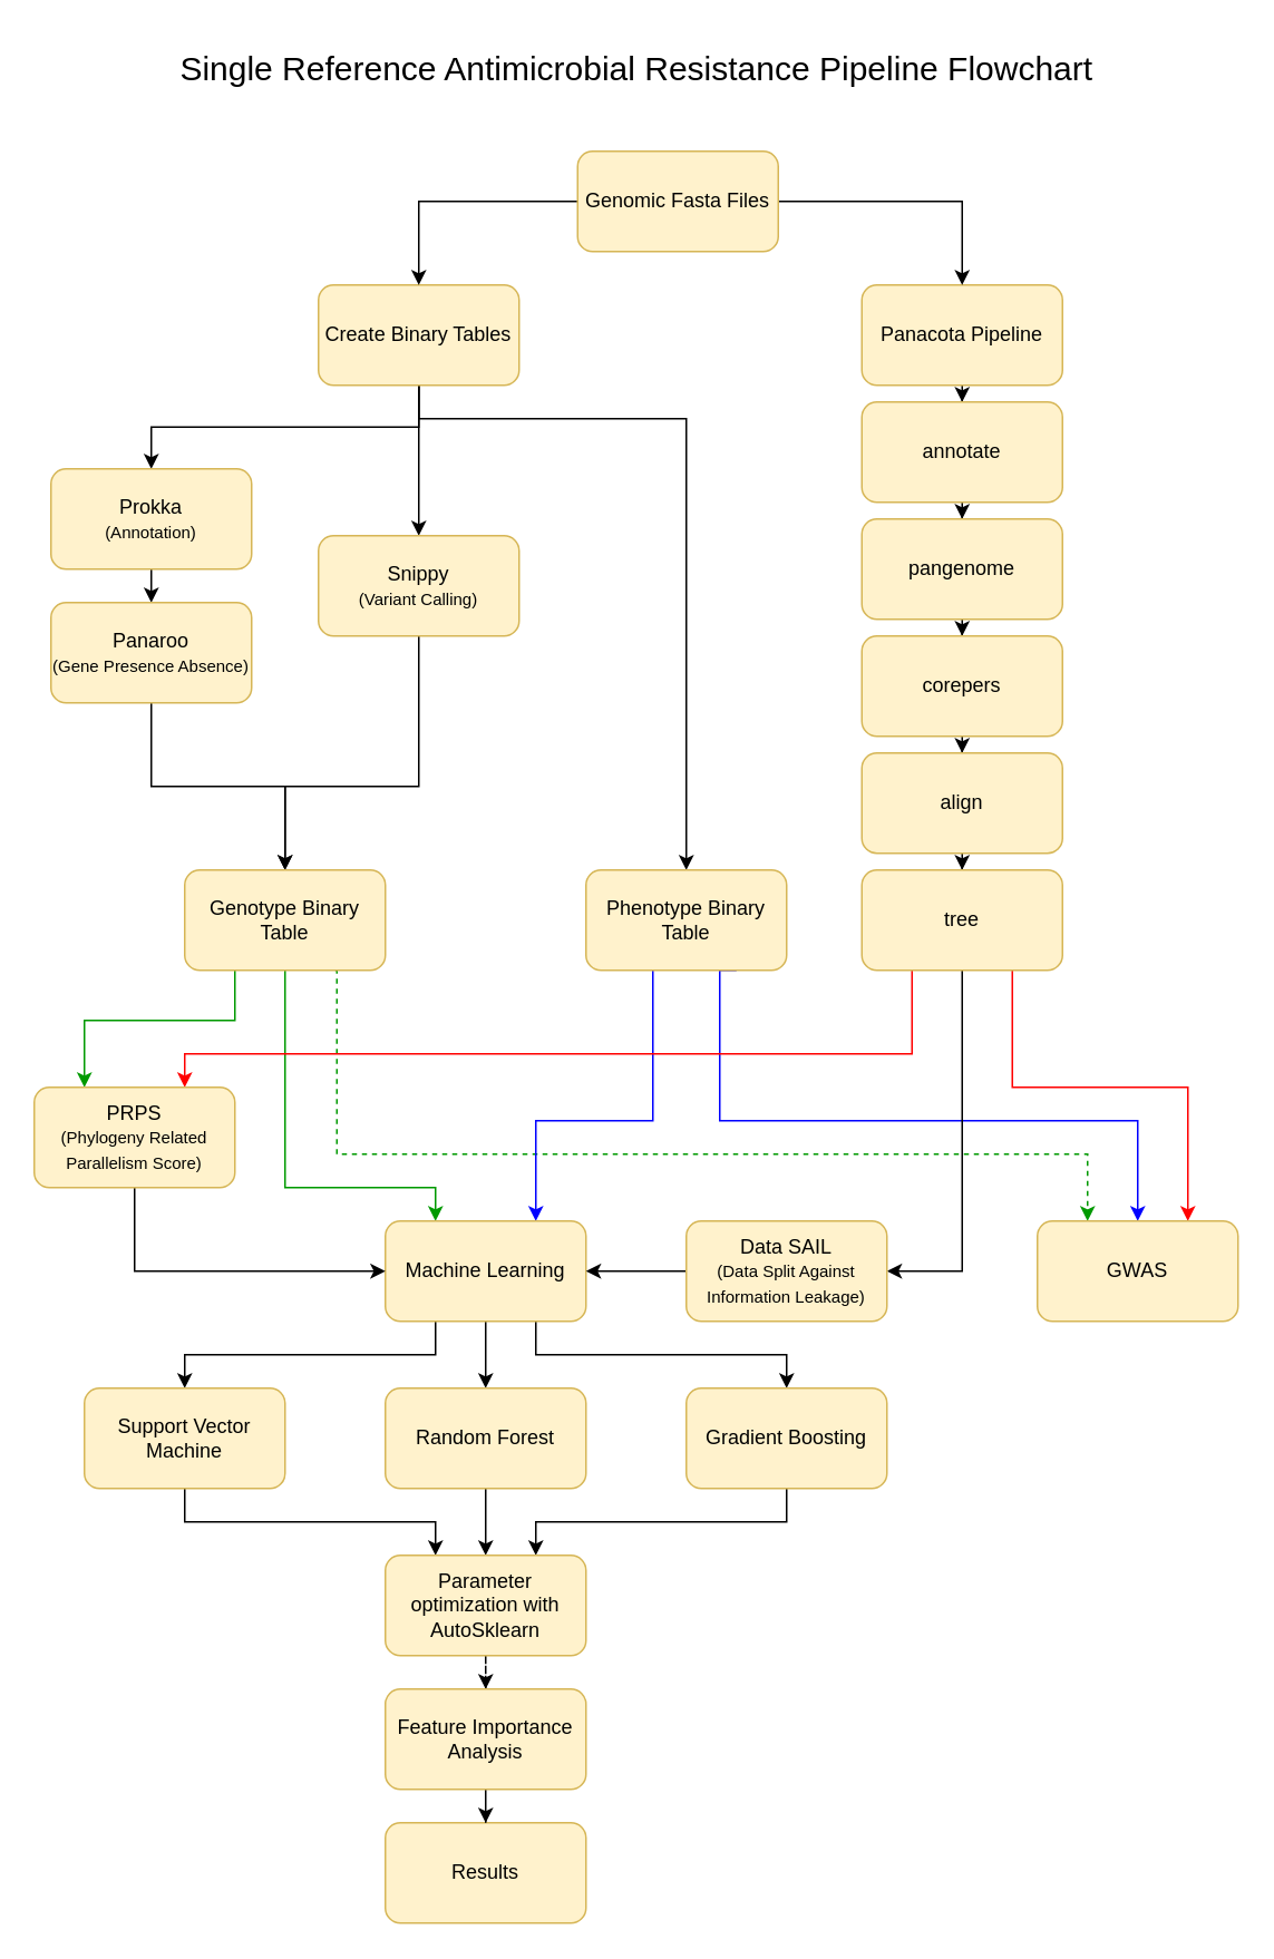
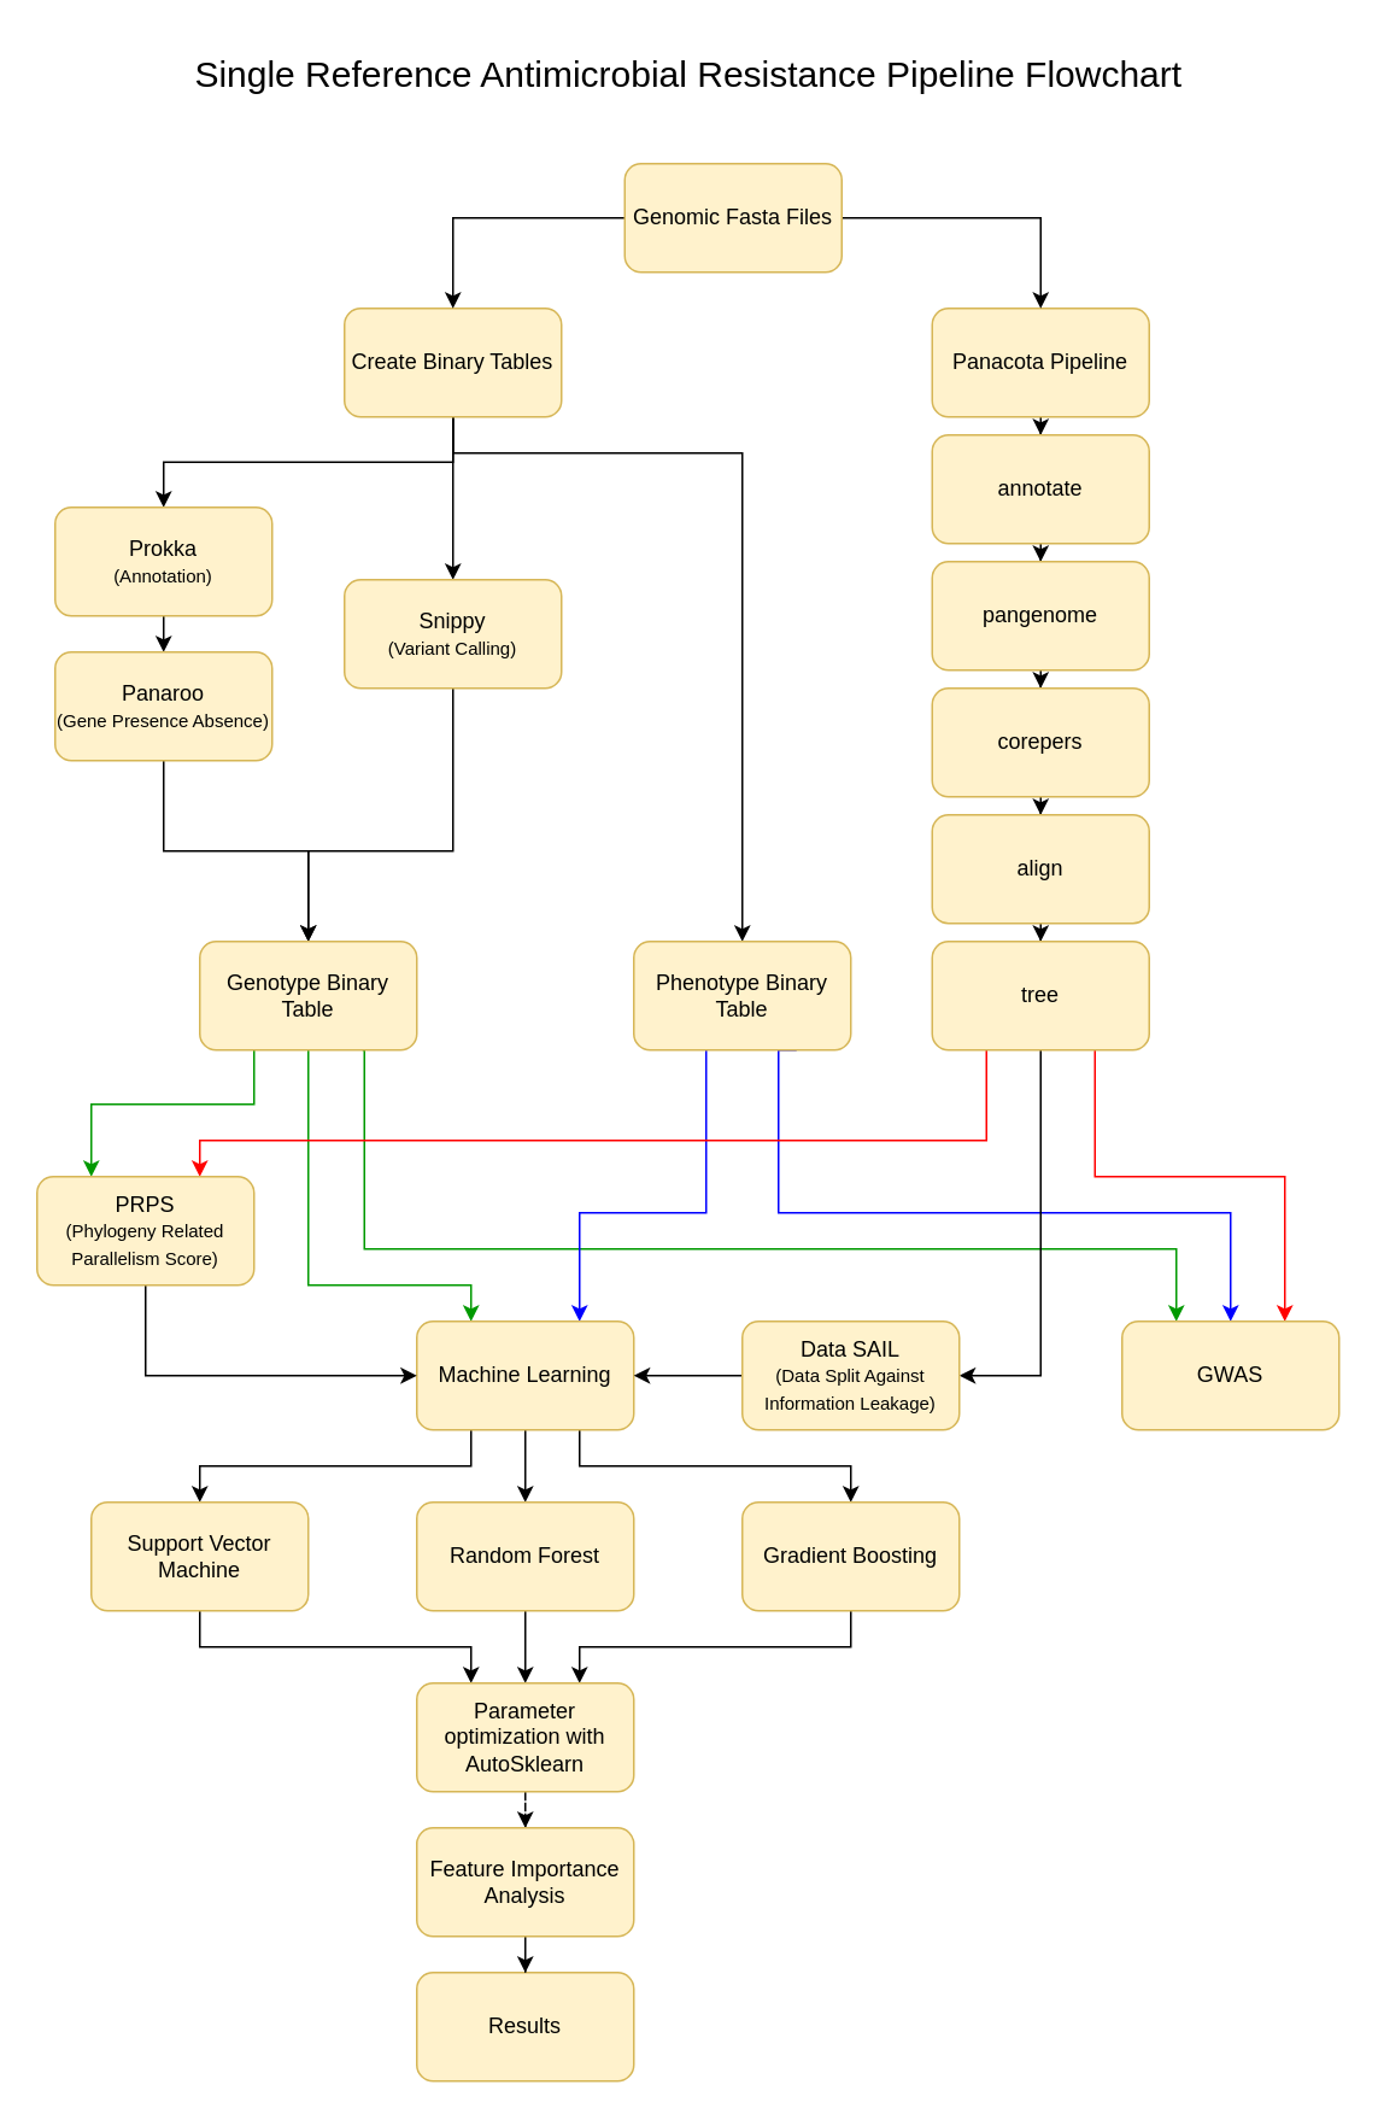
  <mxCell id="0" />
  <mxCell id="1" parent="0" />
  <mxCell id="2" style="edgeStyle=orthogonalEdgeStyle;rounded=0;orthogonalLoop=1;jettySize=auto;html=1;exitX=0.5;exitY=1;exitDx=0;exitDy=0;entryX=0.5;entryY=0;entryDx=0;entryDy=0;" parent="1" source="5" target="9" edge="1"><mxGeometry relative="1" as="geometry"><Array as="points"><mxPoint x="250" y="230" /><mxPoint x="250" y="230" /></Array></mxGeometry></mxCell>
  <mxCell id="3" style="edgeStyle=orthogonalEdgeStyle;rounded=0;orthogonalLoop=1;jettySize=auto;html=1;exitX=0.5;exitY=1;exitDx=0;exitDy=0;entryX=0.5;entryY=0;entryDx=0;entryDy=0;" parent="1" source="5" target="7" edge="1"><mxGeometry relative="1" as="geometry" /></mxCell>
  <mxCell id="4" style="edgeStyle=orthogonalEdgeStyle;rounded=0;orthogonalLoop=1;jettySize=auto;html=1;exitX=0.5;exitY=1;exitDx=0;exitDy=0;entryX=0.5;entryY=0;entryDx=0;entryDy=0;" parent="1" source="5" target="18" edge="1"><mxGeometry relative="1" as="geometry"><mxPoint x="410" y="270" as="targetPoint" /><Array as="points"><mxPoint x="250" y="250" /><mxPoint x="410" y="250" /></Array></mxGeometry></mxCell>
  <mxCell id="5" value="Create Binary Tables" style="rounded=1;whiteSpace=wrap;html=1;fillColor=#fff2cc;strokeColor=#d6b656;" parent="1" vertex="1"><mxGeometry x="190" y="170" width="120" height="60" as="geometry" /></mxCell>
  <mxCell id="6" style="edgeStyle=orthogonalEdgeStyle;rounded=0;orthogonalLoop=1;jettySize=auto;html=1;exitX=0.5;exitY=1;exitDx=0;exitDy=0;entryX=0.5;entryY=0;entryDx=0;entryDy=0;" parent="1" source="7" target="11" edge="1"><mxGeometry relative="1" as="geometry" /></mxCell>
  <mxCell id="7" value="Prokka&lt;br&gt;&lt;font style=&quot;font-size: 10px;&quot;&gt;(Annotation)&lt;/font&gt;" style="whiteSpace=wrap;html=1;rounded=1;fillColor=#fff2cc;strokeColor=#d6b656;" parent="1" vertex="1"><mxGeometry x="30" y="280" width="120" height="60" as="geometry" /></mxCell>
  <mxCell id="8" style="edgeStyle=orthogonalEdgeStyle;rounded=0;orthogonalLoop=1;jettySize=auto;html=1;exitX=0.5;exitY=1;exitDx=0;exitDy=0;" parent="1" source="9" target="15" edge="1"><mxGeometry relative="1" as="geometry"><Array as="points"><mxPoint x="250" y="470" /><mxPoint x="170" y="470" /></Array></mxGeometry></mxCell>
  <mxCell id="9" value="Snippy&lt;br&gt;&lt;font style=&quot;font-size: 10px;&quot;&gt;(Variant Calling)&lt;/font&gt;" style="rounded=1;whiteSpace=wrap;html=1;fillColor=#fff2cc;strokeColor=#d6b656;" parent="1" vertex="1"><mxGeometry x="190" y="320" width="120" height="60" as="geometry" /></mxCell>
  <mxCell id="10" style="edgeStyle=orthogonalEdgeStyle;rounded=0;orthogonalLoop=1;jettySize=auto;html=1;exitX=0.5;exitY=1;exitDx=0;exitDy=0;entryX=0.5;entryY=0;entryDx=0;entryDy=0;" parent="1" source="11" target="15" edge="1"><mxGeometry relative="1" as="geometry" /></mxCell>
  <mxCell id="11" value="Panaroo&lt;br&gt;&lt;font style=&quot;font-size: 10px;&quot;&gt;(Gene Presence Absence)&lt;/font&gt;" style="whiteSpace=wrap;html=1;rounded=1;fillColor=#fff2cc;strokeColor=#d6b656;" parent="1" vertex="1"><mxGeometry x="30" y="360" width="120" height="60" as="geometry" /></mxCell>
- <mxCell id="12" style="edgeStyle=orthogonalEdgeStyle;rounded=0;orthogonalLoop=1;jettySize=auto;html=1;exitX=0.75;exitY=1;exitDx=0;exitDy=0;strokeColor=#009900;entryX=0.25;entryY=0;entryDx=0;entryDy=0;dashed=1;" parent="1" source="15" target="33" edge="1"><mxGeometry relative="1" as="geometry"><Array as="points"><mxPoint x="201" y="580" /><mxPoint x="201" y="690" /><mxPoint x="650" y="690" /></Array></mxGeometry></mxCell>
+ <mxCell id="12" style="edgeStyle=orthogonalEdgeStyle;rounded=0;orthogonalLoop=1;jettySize=auto;html=1;exitX=0.75;exitY=1;exitDx=0;exitDy=0;strokeColor=#009900;entryX=0.25;entryY=0;entryDx=0;entryDy=0;" parent="1" source="15" target="33" edge="1"><mxGeometry relative="1" as="geometry"><Array as="points"><mxPoint x="201" y="580" /><mxPoint x="201" y="690" /><mxPoint x="650" y="690" /></Array></mxGeometry></mxCell>
  <mxCell id="13" style="edgeStyle=orthogonalEdgeStyle;rounded=0;orthogonalLoop=1;jettySize=auto;html=1;exitX=0.5;exitY=1;exitDx=0;exitDy=0;entryX=0.25;entryY=0;entryDx=0;entryDy=0;strokeColor=#009900;" parent="1" source="15" target="37" edge="1"><mxGeometry relative="1" as="geometry"><Array as="points"><mxPoint x="170" y="710" /><mxPoint x="260" y="710" /></Array></mxGeometry></mxCell>
  <mxCell id="14" style="edgeStyle=orthogonalEdgeStyle;rounded=0;orthogonalLoop=1;jettySize=auto;html=1;exitX=0.25;exitY=1;exitDx=0;exitDy=0;entryX=0.25;entryY=0;entryDx=0;entryDy=0;strokeColor=#009900;" parent="1" source="15" target="39" edge="1"><mxGeometry relative="1" as="geometry"><Array as="points"><mxPoint x="140" y="610" /><mxPoint x="50" y="610" /></Array></mxGeometry></mxCell>
  <mxCell id="15" value="Genotype Binary Table" style="whiteSpace=wrap;html=1;rounded=1;fillColor=#fff2cc;strokeColor=#d6b656;" parent="1" vertex="1"><mxGeometry x="110" y="520" width="120" height="60" as="geometry" /></mxCell>
  <mxCell id="16" style="edgeStyle=orthogonalEdgeStyle;rounded=0;orthogonalLoop=1;jettySize=auto;html=1;exitX=0.75;exitY=1;exitDx=0;exitDy=0;entryX=0.5;entryY=0;entryDx=0;entryDy=0;strokeColor=#0000FF;" parent="1" source="18" target="33" edge="1"><mxGeometry relative="1" as="geometry"><Array as="points"><mxPoint x="430" y="580" /><mxPoint x="430" y="670" /><mxPoint x="680" y="670" /></Array></mxGeometry></mxCell>
  <mxCell id="17" style="edgeStyle=orthogonalEdgeStyle;rounded=0;orthogonalLoop=1;jettySize=auto;html=1;entryX=0.75;entryY=0;entryDx=0;entryDy=0;strokeColor=#0000FF;" parent="1" target="37" edge="1"><mxGeometry relative="1" as="geometry"><mxPoint x="390" y="580" as="sourcePoint" /><Array as="points"><mxPoint x="390" y="670" /><mxPoint x="320" y="670" /></Array></mxGeometry></mxCell>
  <mxCell id="18" value="Phenotype Binary Table" style="whiteSpace=wrap;html=1;rounded=1;fillColor=#fff2cc;strokeColor=#d6b656;" parent="1" vertex="1"><mxGeometry x="350" y="520" width="120" height="60" as="geometry" /></mxCell>
  <mxCell id="19" value="" style="edgeStyle=orthogonalEdgeStyle;rounded=0;orthogonalLoop=1;jettySize=auto;html=1;" parent="1" source="20" target="22" edge="1"><mxGeometry relative="1" as="geometry" /></mxCell>
  <mxCell id="20" value="Panacota Pipeline" style="rounded=1;whiteSpace=wrap;html=1;fillColor=#fff2cc;strokeColor=#d6b656;" parent="1" vertex="1"><mxGeometry x="515" y="170" width="120" height="60" as="geometry" /></mxCell>
  <mxCell id="21" value="" style="edgeStyle=orthogonalEdgeStyle;rounded=0;orthogonalLoop=1;jettySize=auto;html=1;" parent="1" source="22" target="24" edge="1"><mxGeometry relative="1" as="geometry" /></mxCell>
  <mxCell id="22" value="annotate" style="rounded=1;whiteSpace=wrap;html=1;fillColor=#fff2cc;strokeColor=#d6b656;" parent="1" vertex="1"><mxGeometry x="515" y="240" width="120" height="60" as="geometry" /></mxCell>
  <mxCell id="23" value="" style="edgeStyle=orthogonalEdgeStyle;rounded=0;orthogonalLoop=1;jettySize=auto;html=1;" parent="1" source="24" target="26" edge="1"><mxGeometry relative="1" as="geometry" /></mxCell>
  <mxCell id="24" value="pangenome" style="rounded=1;whiteSpace=wrap;html=1;fillColor=#fff2cc;strokeColor=#d6b656;" parent="1" vertex="1"><mxGeometry x="515" y="310" width="120" height="60" as="geometry" /></mxCell>
  <mxCell id="25" value="" style="edgeStyle=orthogonalEdgeStyle;rounded=0;orthogonalLoop=1;jettySize=auto;html=1;" parent="1" source="26" target="28" edge="1"><mxGeometry relative="1" as="geometry" /></mxCell>
  <mxCell id="26" value="corepers" style="rounded=1;whiteSpace=wrap;html=1;fillColor=#fff2cc;strokeColor=#d6b656;" parent="1" vertex="1"><mxGeometry x="515" y="380" width="120" height="60" as="geometry" /></mxCell>
  <mxCell id="27" value="" style="edgeStyle=orthogonalEdgeStyle;rounded=0;orthogonalLoop=1;jettySize=auto;html=1;" parent="1" source="28" target="32" edge="1"><mxGeometry relative="1" as="geometry" /></mxCell>
  <mxCell id="28" value="align" style="rounded=1;whiteSpace=wrap;html=1;fillColor=#fff2cc;strokeColor=#d6b656;" parent="1" vertex="1"><mxGeometry x="515" y="450" width="120" height="60" as="geometry" /></mxCell>
  <mxCell id="29" style="edgeStyle=orthogonalEdgeStyle;rounded=0;orthogonalLoop=1;jettySize=auto;html=1;exitX=0.75;exitY=1;exitDx=0;exitDy=0;entryX=0.75;entryY=0;entryDx=0;entryDy=0;strokeColor=#FF0000;" parent="1" source="32" target="33" edge="1"><mxGeometry relative="1" as="geometry"><Array as="points"><mxPoint x="605" y="650" /><mxPoint x="710" y="650" /></Array></mxGeometry></mxCell>
  <mxCell id="30" style="edgeStyle=orthogonalEdgeStyle;rounded=0;orthogonalLoop=1;jettySize=auto;html=1;exitX=0.25;exitY=1;exitDx=0;exitDy=0;entryX=0.75;entryY=0;entryDx=0;entryDy=0;strokeColor=#FF0000;" parent="1" source="32" target="39" edge="1"><mxGeometry relative="1" as="geometry"><Array as="points"><mxPoint x="545" y="630" /><mxPoint x="110" y="630" /></Array></mxGeometry></mxCell>
  <mxCell id="31" style="edgeStyle=orthogonalEdgeStyle;rounded=0;orthogonalLoop=1;jettySize=auto;html=1;exitX=0.5;exitY=1;exitDx=0;exitDy=0;entryX=1;entryY=0.5;entryDx=0;entryDy=0;" edge="1" parent="1" source="32" target="51"><mxGeometry relative="1" as="geometry" /></mxCell>
  <mxCell id="32" value="tree" style="rounded=1;whiteSpace=wrap;html=1;fillColor=#fff2cc;strokeColor=#d6b656;" parent="1" vertex="1"><mxGeometry x="515" y="520" width="120" height="60" as="geometry" /></mxCell>
  <mxCell id="33" value="GWAS" style="rounded=1;whiteSpace=wrap;html=1;fillColor=#fff2cc;strokeColor=#d6b656;" parent="1" vertex="1"><mxGeometry x="620" y="730" width="120" height="60" as="geometry" /></mxCell>
  <mxCell id="34" style="edgeStyle=orthogonalEdgeStyle;rounded=0;orthogonalLoop=1;jettySize=auto;html=1;exitX=0.25;exitY=1;exitDx=0;exitDy=0;entryX=0.5;entryY=0;entryDx=0;entryDy=0;" parent="1" source="37" target="42" edge="1"><mxGeometry relative="1" as="geometry"><mxPoint x="70" y="830" as="targetPoint" /><Array as="points"><mxPoint x="260" y="810" /><mxPoint x="110" y="810" /></Array></mxGeometry></mxCell>
  <mxCell id="35" value="" style="edgeStyle=orthogonalEdgeStyle;rounded=0;orthogonalLoop=1;jettySize=auto;html=1;" parent="1" source="37" target="44" edge="1"><mxGeometry relative="1" as="geometry" /></mxCell>
  <mxCell id="36" style="edgeStyle=orthogonalEdgeStyle;rounded=0;orthogonalLoop=1;jettySize=auto;html=1;exitX=0.75;exitY=1;exitDx=0;exitDy=0;entryX=0.5;entryY=0;entryDx=0;entryDy=0;" parent="1" source="37" target="46" edge="1"><mxGeometry relative="1" as="geometry"><mxPoint x="470" y="830" as="targetPoint" /><Array as="points"><mxPoint x="320" y="810" /><mxPoint x="470" y="810" /></Array></mxGeometry></mxCell>
  <mxCell id="37" value="Machine Learning" style="rounded=1;whiteSpace=wrap;html=1;fillColor=#fff2cc;strokeColor=#d6b656;" parent="1" vertex="1"><mxGeometry x="230" y="730" width="120" height="60" as="geometry" /></mxCell>
  <mxCell id="38" style="edgeStyle=orthogonalEdgeStyle;rounded=0;orthogonalLoop=1;jettySize=auto;html=1;exitX=0.5;exitY=1;exitDx=0;exitDy=0;entryX=0;entryY=0.5;entryDx=0;entryDy=0;" parent="1" source="39" target="37" edge="1"><mxGeometry relative="1" as="geometry" /></mxCell>
  <mxCell id="39" value="PRPS&lt;br&gt;&lt;font style=&quot;font-size: 10px;&quot;&gt;(Phylogeny Related Parallelism Score)&lt;/font&gt;" style="rounded=1;whiteSpace=wrap;html=1;fillColor=#fff2cc;strokeColor=#d6b656;" parent="1" vertex="1"><mxGeometry x="20" y="650" width="120" height="60" as="geometry" /></mxCell>
  <mxCell id="40" value="&lt;font style=&quot;font-size: 20px;&quot;&gt;Single Reference Antimicrobial Resistance Pipeline Flowchart&lt;/font&gt;" style="text;html=1;align=center;verticalAlign=middle;resizable=0;points=[];autosize=1;strokeColor=none;fillColor=none;" parent="1" vertex="1"><mxGeometry x="95" y="20" width="570" height="40" as="geometry" /></mxCell>
  <mxCell id="41" style="edgeStyle=orthogonalEdgeStyle;rounded=0;orthogonalLoop=1;jettySize=auto;html=1;exitX=0.5;exitY=1;exitDx=0;exitDy=0;entryX=0.25;entryY=0;entryDx=0;entryDy=0;" parent="1" source="42" target="48" edge="1"><mxGeometry relative="1" as="geometry"><Array as="points"><mxPoint x="110" y="910" /><mxPoint x="260" y="910" /></Array></mxGeometry></mxCell>
  <mxCell id="42" value="Support Vector Machine" style="rounded=1;whiteSpace=wrap;html=1;fillColor=#fff2cc;strokeColor=#d6b656;" parent="1" vertex="1"><mxGeometry x="50" y="830" width="120" height="60" as="geometry" /></mxCell>
  <mxCell id="43" style="edgeStyle=orthogonalEdgeStyle;rounded=0;orthogonalLoop=1;jettySize=auto;html=1;exitX=0.5;exitY=1;exitDx=0;exitDy=0;entryX=0.5;entryY=0;entryDx=0;entryDy=0;" parent="1" source="44" target="48" edge="1"><mxGeometry relative="1" as="geometry" /></mxCell>
  <mxCell id="44" value="Random Forest" style="rounded=1;whiteSpace=wrap;html=1;fillColor=#fff2cc;strokeColor=#d6b656;" parent="1" vertex="1"><mxGeometry x="230" y="830" width="120" height="60" as="geometry" /></mxCell>
  <mxCell id="45" style="edgeStyle=orthogonalEdgeStyle;rounded=0;orthogonalLoop=1;jettySize=auto;html=1;exitX=0.5;exitY=1;exitDx=0;exitDy=0;entryX=0.75;entryY=0;entryDx=0;entryDy=0;" parent="1" source="46" target="48" edge="1"><mxGeometry relative="1" as="geometry"><Array as="points"><mxPoint x="470" y="910" /><mxPoint x="320" y="910" /></Array></mxGeometry></mxCell>
  <mxCell id="46" value="Gradient Boosting" style="rounded=1;whiteSpace=wrap;html=1;fillColor=#fff2cc;strokeColor=#d6b656;" parent="1" vertex="1"><mxGeometry x="410" y="830" width="120" height="60" as="geometry" /></mxCell>
  <mxCell id="47" style="edgeStyle=orthogonalEdgeStyle;rounded=0;orthogonalLoop=1;jettySize=auto;html=1;entryX=0.5;entryY=0;entryDx=0;entryDy=0;dashed=1;" parent="1" source="48" target="53" edge="1"><mxGeometry relative="1" as="geometry" /></mxCell>
  <mxCell id="48" value="Parameter optimization with AutoSklearn" style="rounded=1;whiteSpace=wrap;html=1;fillColor=#fff2cc;strokeColor=#d6b656;" parent="1" vertex="1"><mxGeometry x="230" y="930" width="120" height="60" as="geometry" /></mxCell>
  <mxCell id="49" value="Results" style="rounded=1;whiteSpace=wrap;html=1;fillColor=#fff2cc;strokeColor=#d6b656;" parent="1" vertex="1"><mxGeometry x="230" y="1090" width="120" height="60" as="geometry" /></mxCell>
  <mxCell id="50" style="edgeStyle=orthogonalEdgeStyle;rounded=0;orthogonalLoop=1;jettySize=auto;html=1;exitX=0;exitY=0.5;exitDx=0;exitDy=0;entryX=1;entryY=0.5;entryDx=0;entryDy=0;" parent="1" source="51" target="37" edge="1"><mxGeometry relative="1" as="geometry" /></mxCell>
  <mxCell id="51" value="Data SAIL&lt;br&gt;&lt;font style=&quot;font-size: 10px;&quot;&gt;(Data Split Against Information Leakage)&lt;/font&gt;" style="rounded=1;whiteSpace=wrap;html=1;fillColor=#fff2cc;strokeColor=#d6b656;" parent="1" vertex="1"><mxGeometry x="410" y="730" width="120" height="60" as="geometry" /></mxCell>
  <mxCell id="52" style="edgeStyle=orthogonalEdgeStyle;rounded=0;orthogonalLoop=1;jettySize=auto;html=1;entryX=0.5;entryY=0;entryDx=0;entryDy=0;" parent="1" source="53" target="49" edge="1"><mxGeometry relative="1" as="geometry" /></mxCell>
  <mxCell id="53" value="Feature Importance Analysis" style="rounded=1;whiteSpace=wrap;html=1;fillColor=#fff2cc;strokeColor=#d6b656;" parent="1" vertex="1"><mxGeometry x="230" y="1010" width="120" height="60" as="geometry" /></mxCell>
  <mxCell id="54" style="edgeStyle=orthogonalEdgeStyle;rounded=0;orthogonalLoop=1;jettySize=auto;html=1;entryX=0.5;entryY=0;entryDx=0;entryDy=0;" parent="1" source="56" target="5" edge="1"><mxGeometry relative="1" as="geometry" /></mxCell>
  <mxCell id="55" style="edgeStyle=orthogonalEdgeStyle;rounded=0;orthogonalLoop=1;jettySize=auto;html=1;exitX=1;exitY=0.5;exitDx=0;exitDy=0;entryX=0.5;entryY=0;entryDx=0;entryDy=0;" parent="1" source="56" target="20" edge="1"><mxGeometry relative="1" as="geometry" /></mxCell>
  <mxCell id="56" value="Genomic Fasta Files" style="rounded=1;whiteSpace=wrap;html=1;fillColor=#fff2cc;strokeColor=#d6b656;" parent="1" vertex="1"><mxGeometry x="345" y="90" width="120" height="60" as="geometry" /></mxCell>
